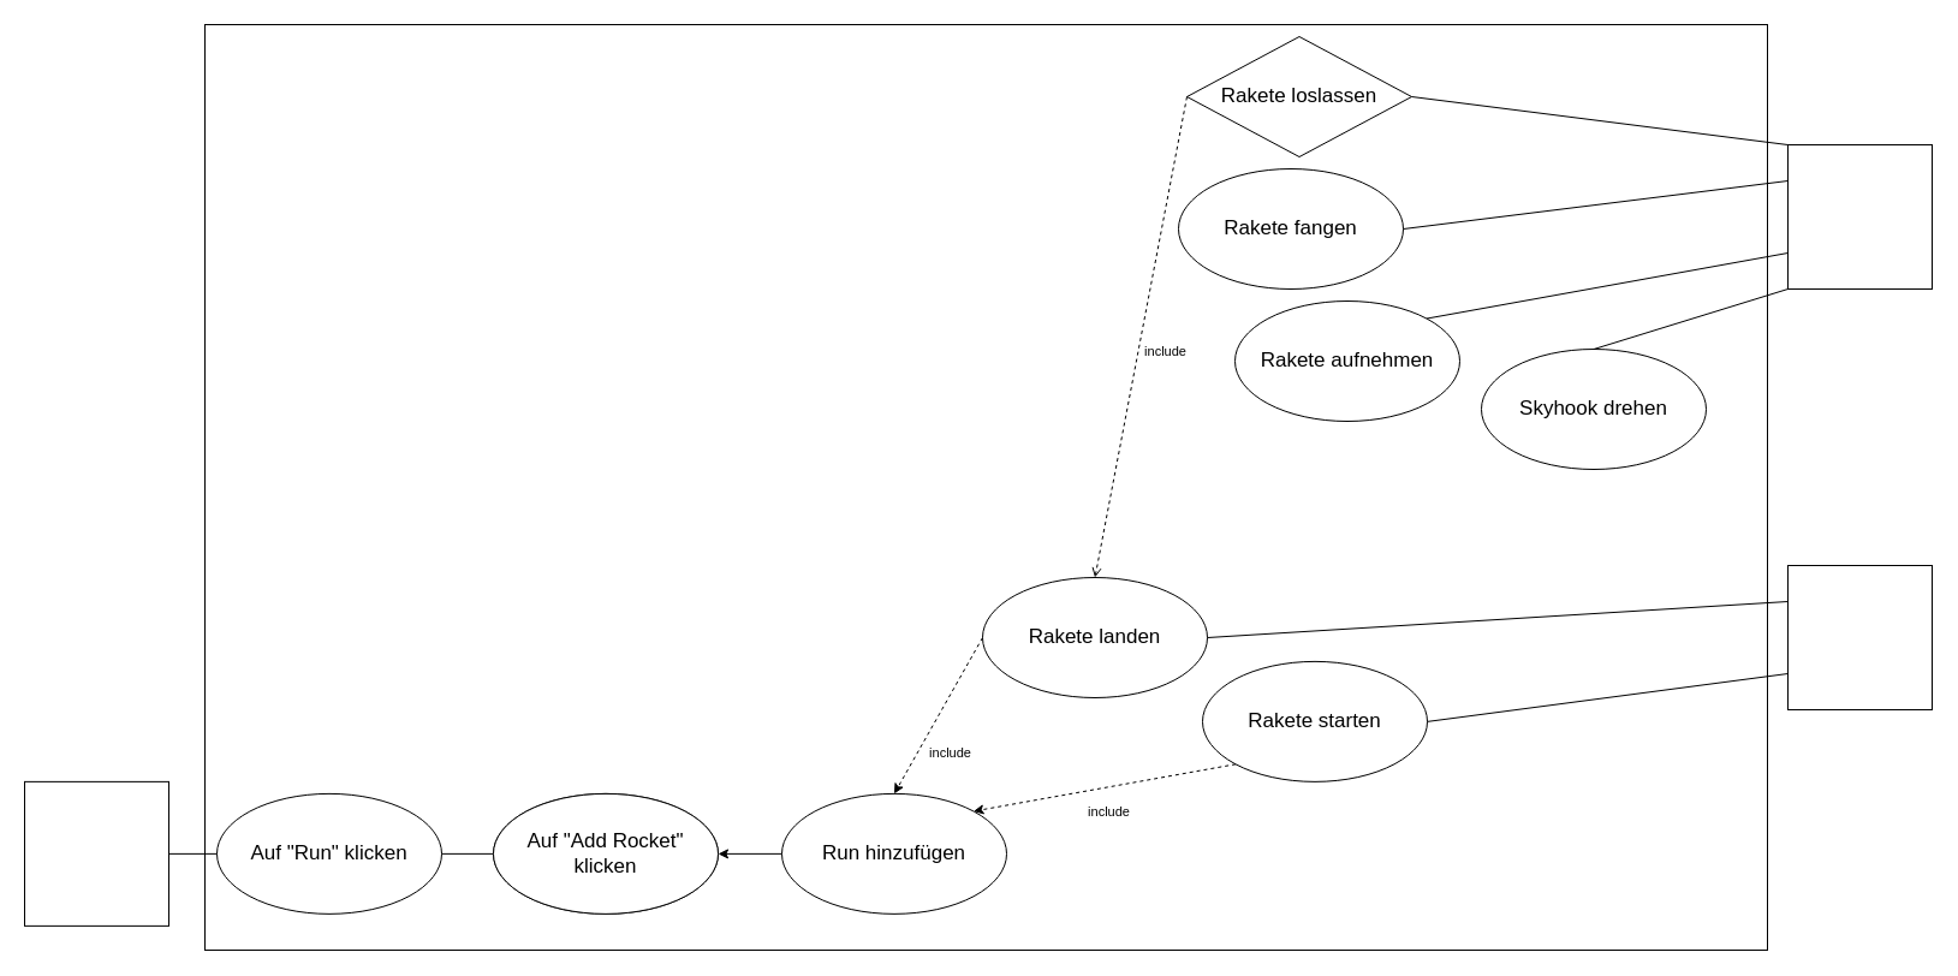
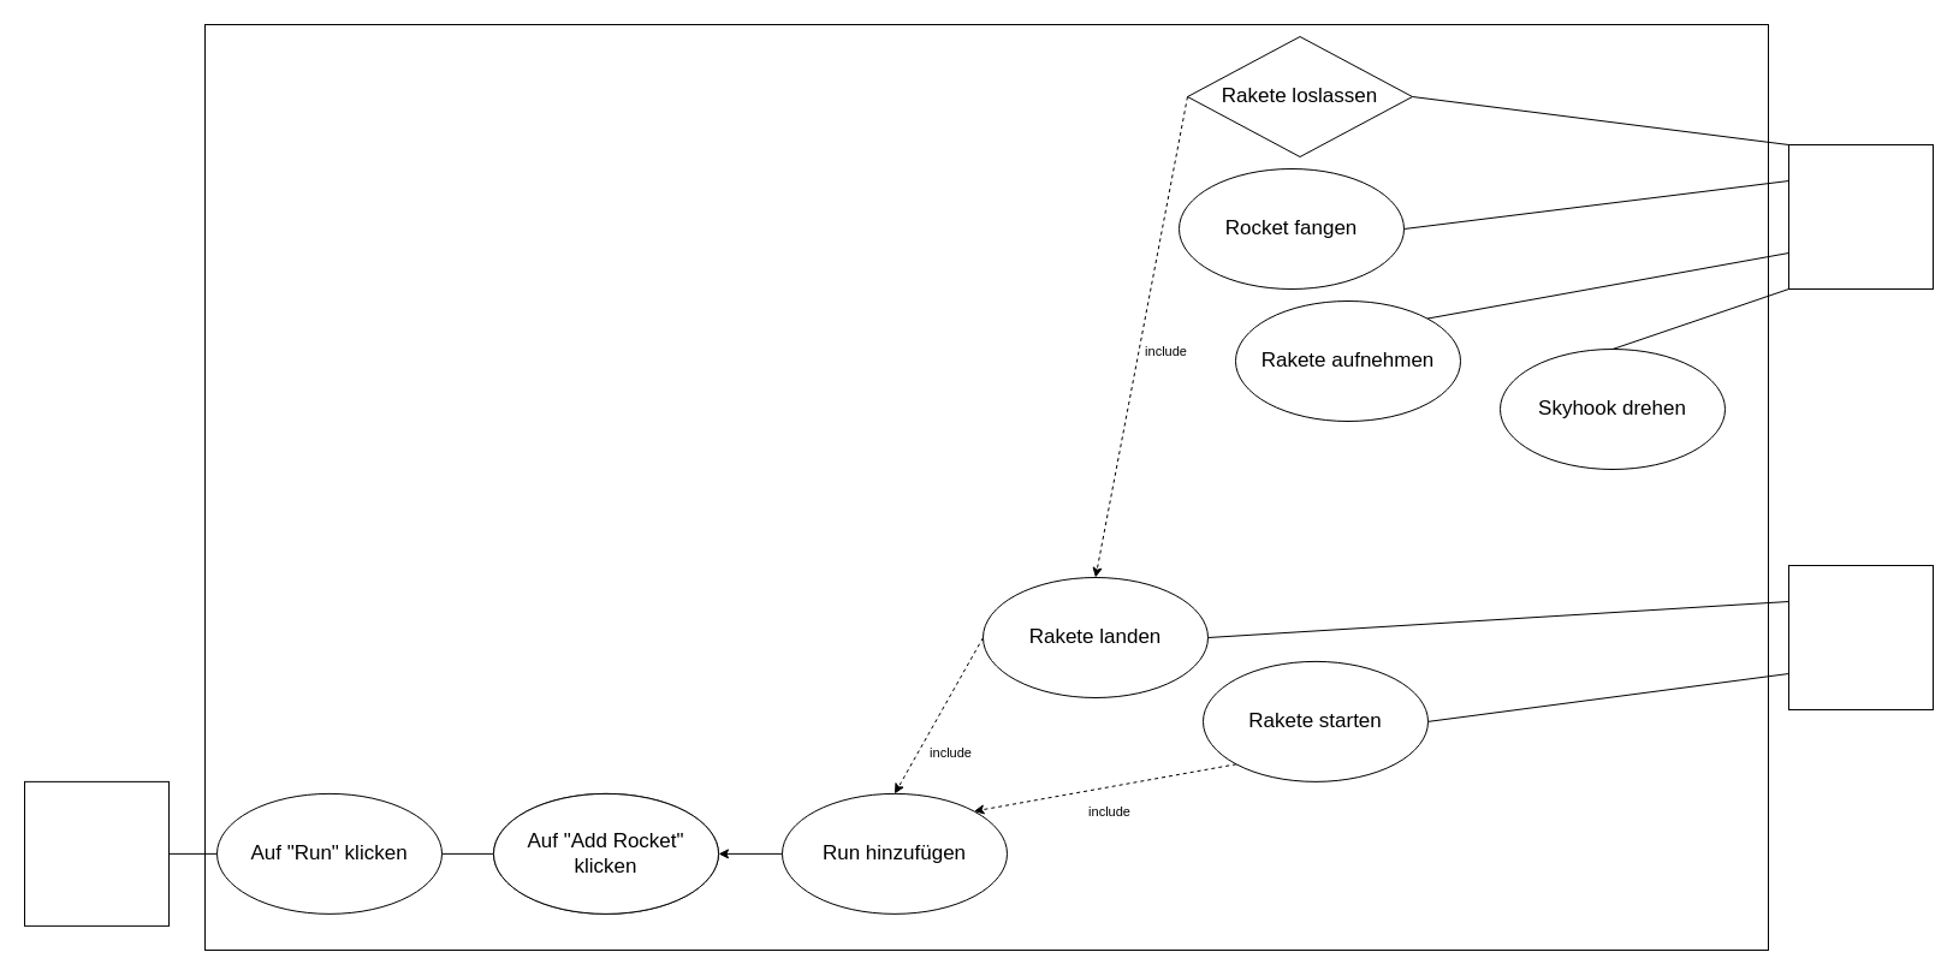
  <mxCell id="0" />
  <mxCell id="1" parent="0" />
  <mxCell id="2" value="" style="rounded=0;whiteSpace=wrap;html=1;" parent="1" vertex="1"><mxGeometry x="170" y="20" width="1300" height="770" as="geometry" /></mxCell>
  <mxCell id="3" value="" style="whiteSpace=wrap;html=1;aspect=fixed;strokeColor=#000000;fontSize=17;" parent="1" vertex="1"><mxGeometry x="20" y="649.88" width="120" height="120" as="geometry" /></mxCell>
  <mxCell id="4" value="" style="whiteSpace=wrap;html=1;aspect=fixed;strokeColor=#000000;fontSize=17;" parent="1" vertex="1"><mxGeometry x="1487" y="470" width="120" height="120" as="geometry" /></mxCell>
  <mxCell id="5" value="" style="whiteSpace=wrap;html=1;aspect=fixed;strokeColor=#000000;fontSize=17;" parent="1" vertex="1"><mxGeometry x="1487" y="120" width="120" height="120" as="geometry" /></mxCell>
  <mxCell id="6" value="Auf &quot;Run&quot; klicken" style="ellipse;whiteSpace=wrap;html=1;strokeColor=#000000;fontSize=17;" parent="1" vertex="1"><mxGeometry x="180" y="659.88" width="187" height="100" as="geometry" /></mxCell>
  <mxCell id="7" value="Auf &quot;Add Rocket&quot; klicken" style="ellipse;whiteSpace=wrap;html=1;strokeColor=#000000;fontSize=17;" parent="1" vertex="1"><mxGeometry x="410" y="659.88" width="187" height="100" as="geometry" /></mxCell>
  <mxCell id="8" value="Run hinzufügen" style="ellipse;whiteSpace=wrap;html=1;strokeColor=#000000;fontSize=17;" parent="1" vertex="1"><mxGeometry x="650" y="659.88" width="187" height="100" as="geometry" /></mxCell>
- <mxCell id="9" value="Skyhook drehen" style="ellipse;whiteSpace=wrap;html=1;strokeColor=#000000;fontSize=17;" parent="1" vertex="1"><mxGeometry x="1232" y="290" width="187" height="100" as="geometry" /></mxCell>
+ <mxCell id="9" value="Skyhook drehen" style="ellipse;whiteSpace=wrap;html=1;strokeColor=#000000;fontSize=17;" parent="1" vertex="1"><mxGeometry x="1247" y="290" width="187" height="100" as="geometry" /></mxCell>
  <mxCell id="10" value="Rakete aufnehmen" style="ellipse;whiteSpace=wrap;html=1;strokeColor=#000000;fontSize=17;" parent="1" vertex="1"><mxGeometry x="1027" y="250" width="187" height="100" as="geometry" /></mxCell>
  <mxCell id="11" value="Rakete loslassen" style="rhombus;whiteSpace=wrap;html=1;strokeColor=#000000;fontSize=17;" parent="1" vertex="1"><mxGeometry x="987" y="30" width="187" height="100" as="geometry" /></mxCell>
  <mxCell id="12" value="Rakete starten" style="ellipse;whiteSpace=wrap;html=1;strokeColor=#000000;fontSize=17;" parent="1" vertex="1"><mxGeometry x="1000" y="549.88" width="187" height="100" as="geometry" /></mxCell>
  <mxCell id="13" value="Rakete landen" style="ellipse;whiteSpace=wrap;html=1;strokeColor=#000000;fontSize=17;" parent="1" vertex="1"><mxGeometry x="817" y="480" width="187" height="100" as="geometry" /></mxCell>
- <mxCell id="14" value="Rakete fangen" style="ellipse;whiteSpace=wrap;html=1;strokeColor=#000000;fontSize=17;" parent="1" vertex="1"><mxGeometry x="980" y="140" width="187" height="100" as="geometry" /></mxCell>
+ <mxCell id="14" value="Rocket fangen" style="ellipse;whiteSpace=wrap;html=1;strokeColor=#000000;fontSize=17;" parent="1" vertex="1"><mxGeometry x="980" y="140" width="187" height="100" as="geometry" /></mxCell>
  <mxCell id="15" value="" style="endArrow=none;html=1;rounded=0;exitX=1;exitY=0.5;exitDx=0;exitDy=0;entryX=0;entryY=0.5;entryDx=0;entryDy=0;" parent="1" source="3" target="6" edge="1"><mxGeometry width="50" height="50" relative="1" as="geometry"><mxPoint x="800" y="529.88" as="sourcePoint" /><mxPoint x="850" y="479.88" as="targetPoint" /></mxGeometry></mxCell>
  <mxCell id="16" value="" style="endArrow=none;html=1;rounded=0;exitX=1;exitY=0.5;exitDx=0;exitDy=0;entryX=0;entryY=0.5;entryDx=0;entryDy=0;" parent="1" source="6" target="7" edge="1"><mxGeometry width="50" height="50" relative="1" as="geometry"><mxPoint x="150" y="719.88" as="sourcePoint" /><mxPoint x="190" y="719.88" as="targetPoint" /></mxGeometry></mxCell>
  <mxCell id="17" value="" style="endArrow=none;html=1;rounded=0;exitX=1;exitY=0.5;exitDx=0;exitDy=0;entryX=0;entryY=0;entryDx=0;entryDy=0;" parent="1" source="11" target="5" edge="1"><mxGeometry width="50" height="50" relative="1" as="geometry"><mxPoint x="1424" y="190" as="sourcePoint" /><mxPoint x="1480" y="120" as="targetPoint" /></mxGeometry></mxCell>
  <mxCell id="18" value="" style="endArrow=none;html=1;rounded=0;entryX=0;entryY=0.25;entryDx=0;entryDy=0;exitX=1;exitY=0.5;exitDx=0;exitDy=0;" parent="1" source="13" target="4" edge="1"><mxGeometry width="50" height="50" relative="1" as="geometry"><mxPoint x="840" y="800" as="sourcePoint" /><mxPoint x="890" y="750" as="targetPoint" /></mxGeometry></mxCell>
  <mxCell id="19" value="" style="endArrow=none;html=1;rounded=0;entryX=0;entryY=0.75;entryDx=0;entryDy=0;exitX=1;exitY=0.5;exitDx=0;exitDy=0;" parent="1" source="12" target="4" edge="1"><mxGeometry width="50" height="50" relative="1" as="geometry"><mxPoint x="1147" y="530" as="sourcePoint" /><mxPoint x="1280" y="500" as="targetPoint" /></mxGeometry></mxCell>
  <mxCell id="20" value="" style="endArrow=none;html=1;rounded=0;entryX=0;entryY=0.5;entryDx=0;entryDy=0;exitX=1;exitY=0.5;exitDx=0;exitDy=0;startArrow=classic;startFill=1;" parent="1" source="7" target="8" edge="1"><mxGeometry width="50" height="50" relative="1" as="geometry"><mxPoint x="600" y="709.88" as="sourcePoint" /><mxPoint x="420" y="719.88" as="targetPoint" /></mxGeometry></mxCell>
  <mxCell id="21" value="Auf &quot;Add Rocket&quot; klicken" style="ellipse;whiteSpace=wrap;html=1;strokeColor=#000000;fontSize=17;" parent="1" vertex="1"><mxGeometry x="410" y="659.88" width="187" height="100" as="geometry" /></mxCell>
  <mxCell id="22" value="" style="endArrow=classic;html=1;rounded=0;exitX=0;exitY=1;exitDx=0;exitDy=0;entryX=1;entryY=0;entryDx=0;entryDy=0;dashed=1;" parent="1" source="12" target="8" edge="1"><mxGeometry width="50" height="50" relative="1" as="geometry"><mxPoint x="700" y="510" as="sourcePoint" /><mxPoint x="750" y="460" as="targetPoint" /></mxGeometry></mxCell>
  <mxCell id="23" value="include" style="edgeLabel;html=1;align=center;verticalAlign=middle;resizable=0;points=[];" parent="22" vertex="1" connectable="0"><mxGeometry x="0.246" y="2" relative="1" as="geometry"><mxPoint x="29" y="13" as="offset" /></mxGeometry></mxCell>
  <mxCell id="24" value="" style="endArrow=classic;html=1;rounded=0;exitX=0;exitY=0.5;exitDx=0;exitDy=0;entryX=0.5;entryY=0;entryDx=0;entryDy=0;dashed=1;" parent="1" source="13" target="8" edge="1"><mxGeometry width="50" height="50" relative="1" as="geometry"><mxPoint x="987.614" y="625.477" as="sourcePoint" /><mxPoint x="819.386" y="834.523" as="targetPoint" /></mxGeometry></mxCell>
  <mxCell id="25" value="include" style="edgeLabel;html=1;align=center;verticalAlign=middle;resizable=0;points=[];" parent="24" vertex="1" connectable="0"><mxGeometry x="0.283" y="3" relative="1" as="geometry"><mxPoint x="17" y="10" as="offset" /></mxGeometry></mxCell>
- <mxCell id="26" value="" style="endArrow=open;html=1;rounded=0;entryX=0.5;entryY=0;entryDx=0;entryDy=0;exitX=0;exitY=0.5;exitDx=0;exitDy=0;dashed=1;" parent="1" source="11" target="13" edge="1"><mxGeometry width="50" height="50" relative="1" as="geometry"><mxPoint x="897" y="240.06" as="sourcePoint" /><mxPoint x="870" y="439.94" as="targetPoint" /><Array as="points" /></mxGeometry></mxCell>
+ <mxCell id="26" value="" style="endArrow=classic;html=1;rounded=0;entryX=0.5;entryY=0;entryDx=0;entryDy=0;exitX=0;exitY=0.5;exitDx=0;exitDy=0;dashed=1;" parent="1" source="11" target="13" edge="1"><mxGeometry width="50" height="50" relative="1" as="geometry"><mxPoint x="897" y="240.06" as="sourcePoint" /><mxPoint x="870" y="439.94" as="targetPoint" /><Array as="points" /></mxGeometry></mxCell>
  <mxCell id="27" value="include" style="edgeLabel;html=1;align=center;verticalAlign=middle;resizable=0;points=[];" parent="26" vertex="1" connectable="0"><mxGeometry x="0.109" y="2" relative="1" as="geometry"><mxPoint x="22" y="-11" as="offset" /></mxGeometry></mxCell>
  <mxCell id="28" value="" style="endArrow=none;html=1;rounded=0;exitX=1;exitY=0.5;exitDx=0;exitDy=0;entryX=0;entryY=0.25;entryDx=0;entryDy=0;" parent="1" source="14" target="5" edge="1"><mxGeometry width="50" height="50" relative="1" as="geometry"><mxPoint x="1184" y="90" as="sourcePoint" /><mxPoint x="1490" y="130" as="targetPoint" /></mxGeometry></mxCell>
  <mxCell id="29" value="" style="endArrow=none;html=1;rounded=0;exitX=1;exitY=0;exitDx=0;exitDy=0;entryX=0;entryY=0.75;entryDx=0;entryDy=0;" parent="1" source="10" target="5" edge="1"><mxGeometry width="50" height="50" relative="1" as="geometry"><mxPoint x="1177" y="200" as="sourcePoint" /><mxPoint x="1497" y="160" as="targetPoint" /></mxGeometry></mxCell>
  <mxCell id="30" value="" style="endArrow=none;html=1;rounded=0;exitX=0.5;exitY=0;exitDx=0;exitDy=0;entryX=0;entryY=1;entryDx=0;entryDy=0;" parent="1" source="9" target="5" edge="1"><mxGeometry width="50" height="50" relative="1" as="geometry"><mxPoint x="1196.871" y="274.783" as="sourcePoint" /><mxPoint x="1497" y="220" as="targetPoint" /></mxGeometry></mxCell>
